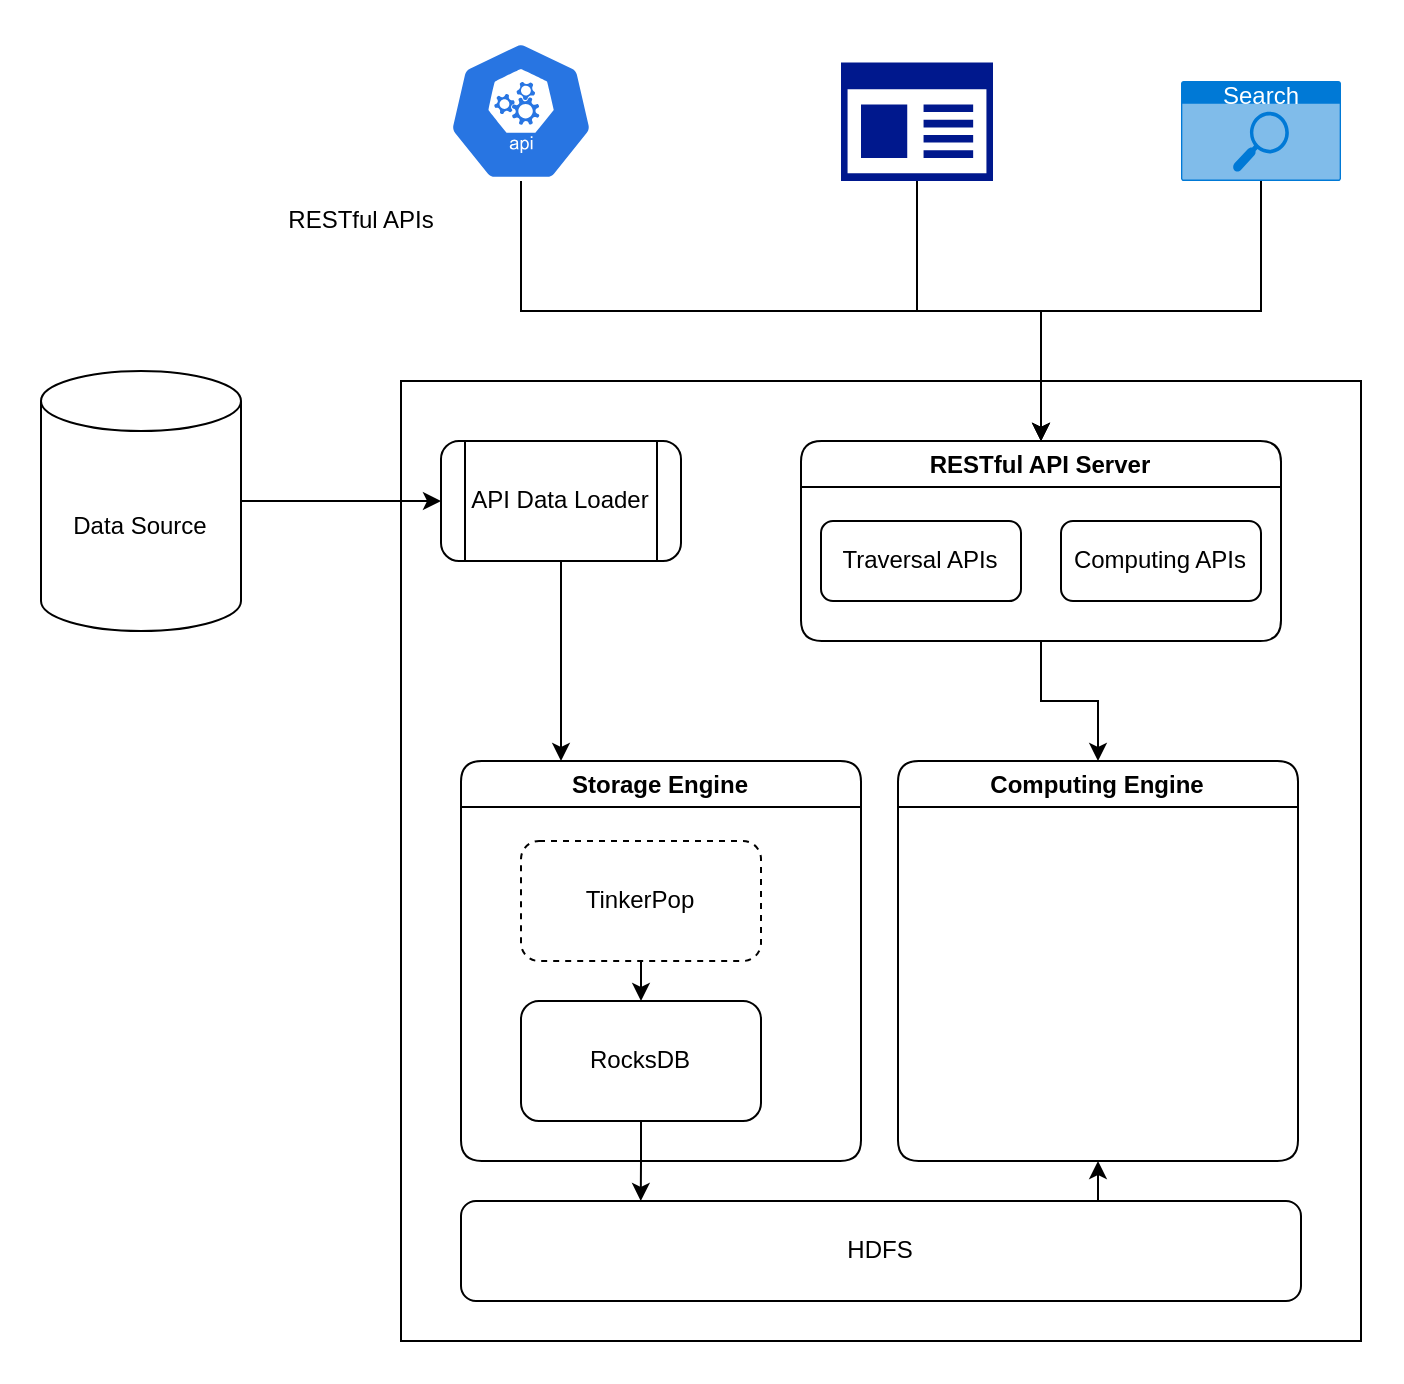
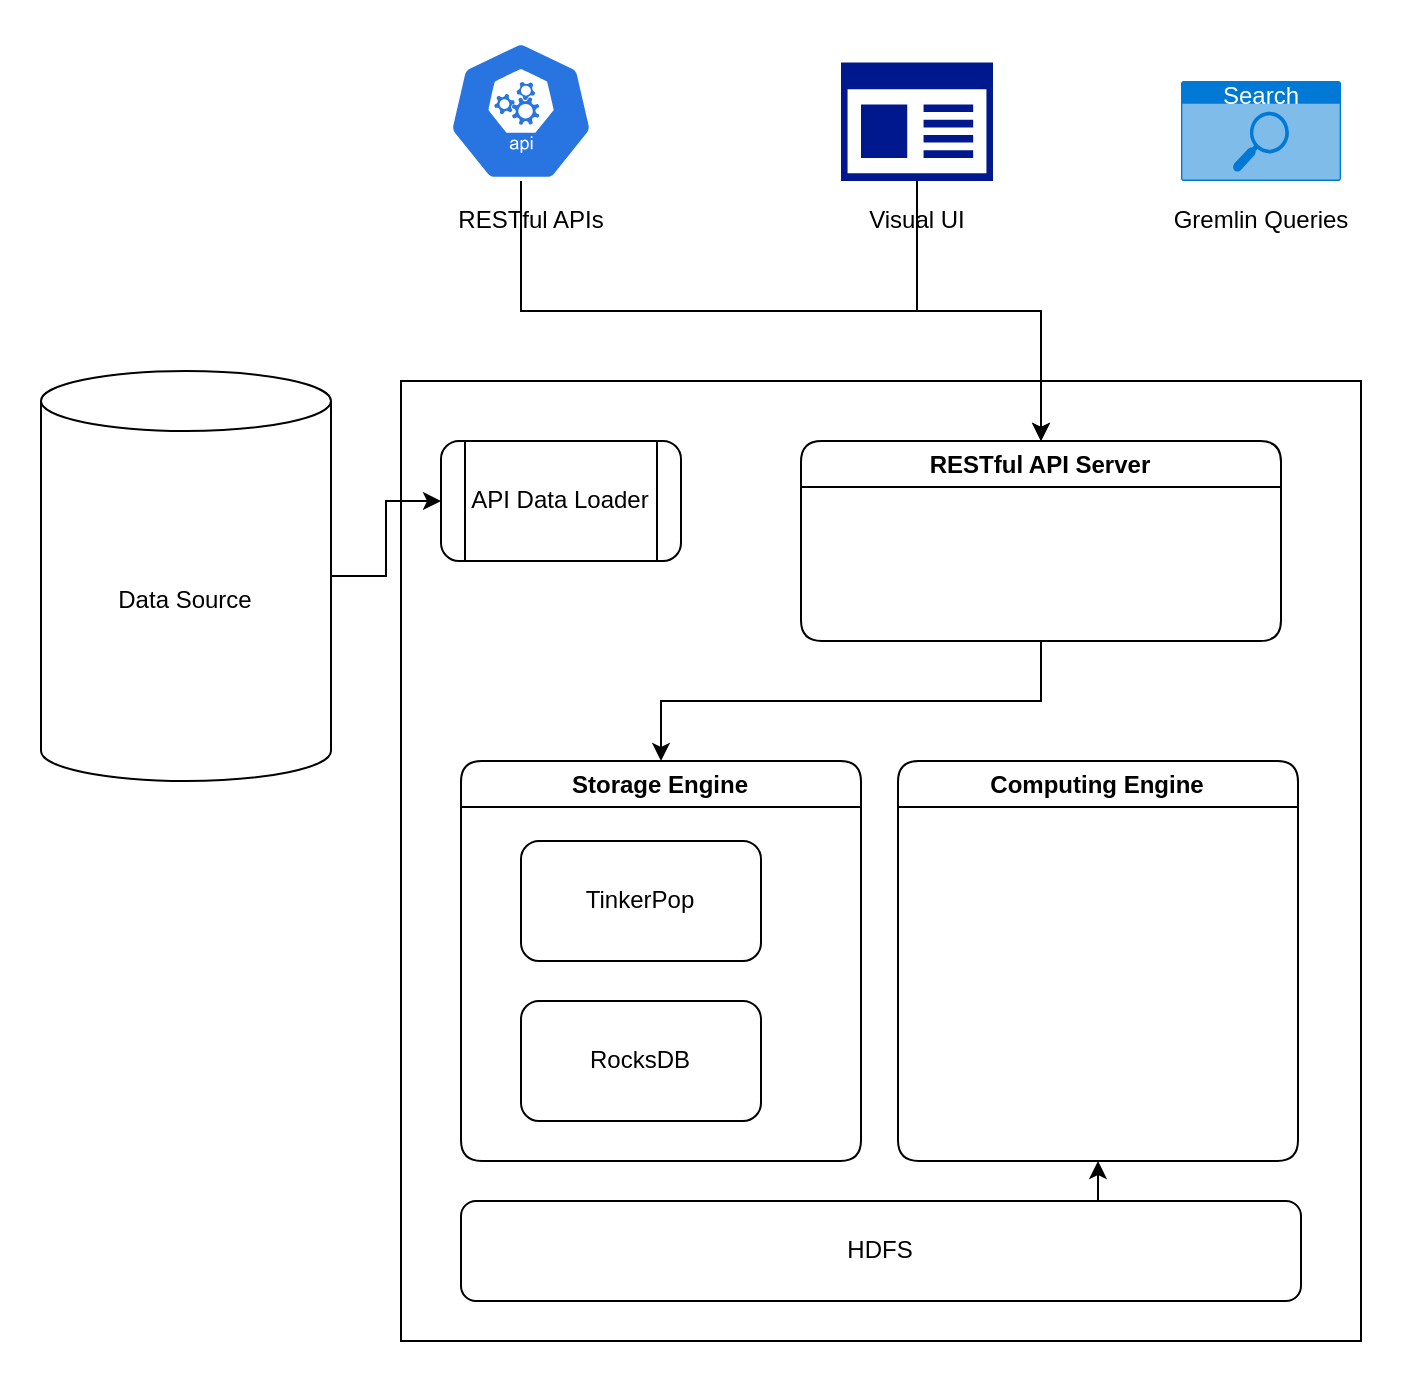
  <mxCell id="0" />
  <mxCell id="1" parent="0" />
- <mxCell id="2" style="edgeStyle=orthogonalEdgeStyle;rounded=0;orthogonalLoop=1;jettySize=auto;html=1;exitX=0.5;exitY=1;exitDx=0;exitDy=0;exitPerimeter=0;entryX=0.5;entryY=0;entryDx=0;entryDy=0;" parent="1" source="3" target="24" edge="1"><mxGeometry relative="1" as="geometry" /></mxCell>
  <mxCell id="3" value="Search" style="html=1;strokeColor=none;fillColor=#0079D6;labelPosition=center;verticalLabelPosition=middle;verticalAlign=top;align=center;fontSize=12;outlineConnect=0;spacingTop=-6;fontColor=#FFFFFF;sketch=0;shape=mxgraph.sitemap.search;rounded=1;shadow=0;glass=0;dashed=1;" parent="1" vertex="1"><mxGeometry x="590" y="40" width="80" height="50" as="geometry" /></mxCell>
  <mxCell id="4" style="edgeStyle=orthogonalEdgeStyle;rounded=0;orthogonalLoop=1;jettySize=auto;html=1;exitX=0.5;exitY=1;exitDx=0;exitDy=0;exitPerimeter=0;" parent="1" source="5" target="24" edge="1"><mxGeometry relative="1" as="geometry" /></mxCell>
  <mxCell id="5" value="" style="sketch=0;html=1;dashed=0;whitespace=wrap;fillColor=#2875E2;strokeColor=#ffffff;points=[[0.005,0.63,0],[0.1,0.2,0],[0.9,0.2,0],[0.5,0,0],[0.995,0.63,0],[0.72,0.99,0],[0.5,1,0],[0.28,0.99,0]];shape=mxgraph.kubernetes.icon;prIcon=api;rounded=1;shadow=0;glass=0;" parent="1" vertex="1"><mxGeometry x="210" y="20" width="100" height="70" as="geometry" /></mxCell>
  <mxCell id="6" value="" style="rounded=0;whiteSpace=wrap;html=1;shadow=0;glass=0;sketch=0;fillColor=none;" parent="1" vertex="1"><mxGeometry x="200" y="190" width="480" height="480" as="geometry" /></mxCell>
  <mxCell id="7" style="edgeStyle=orthogonalEdgeStyle;rounded=0;orthogonalLoop=1;jettySize=auto;html=1;exitX=1;exitY=0.5;exitDx=0;exitDy=0;exitPerimeter=0;entryX=0;entryY=0.5;entryDx=0;entryDy=0;" parent="1" source="8" target="10" edge="1"><mxGeometry relative="1" as="geometry" /></mxCell>
- <mxCell id="8" value="Data Source" style="shape=cylinder3;whiteSpace=wrap;html=1;boundedLbl=1;backgroundOutline=1;size=15;rounded=1;shadow=0;glass=0;sketch=0;fillColor=none;" parent="1" vertex="1"><mxGeometry x="20" y="185" width="100" height="130" as="geometry" /></mxCell>
- <mxCell id="9" style="edgeStyle=orthogonalEdgeStyle;rounded=0;orthogonalLoop=1;jettySize=auto;html=1;exitX=0.5;exitY=1;exitDx=0;exitDy=0;entryX=0.25;entryY=0;entryDx=0;entryDy=0;" parent="1" source="10" target="14" edge="1"><mxGeometry relative="1" as="geometry"><mxPoint x="295" y="370" as="targetPoint" /></mxGeometry></mxCell>
+ <mxCell id="8" value="Data Source" style="shape=cylinder3;whiteSpace=wrap;html=1;boundedLbl=1;backgroundOutline=1;size=15;rounded=1;shadow=0;glass=0;sketch=0;fillColor=none;" parent="1" vertex="1"><mxGeometry x="20" y="185" width="145" height="205" as="geometry" /></mxCell>
  <mxCell id="10" value="API Data Loader" style="shape=process;whiteSpace=wrap;html=1;backgroundOutline=1;rounded=1;shadow=0;glass=0;sketch=0;fillColor=none;" parent="1" vertex="1"><mxGeometry x="220" y="220" width="120" height="60" as="geometry" /></mxCell>
- <mxCell id="11" value="RESTful APIs" style="text;html=1;align=center;verticalAlign=middle;resizable=0;points=[];autosize=1;strokeColor=none;fillColor=none;" parent="1" vertex="1"><mxGeometry x="135" y="100" width="90" height="20" as="geometry" /></mxCell>
+ <mxCell id="11" value="RESTful APIs" style="text;html=1;align=center;verticalAlign=middle;resizable=0;points=[];autosize=1;strokeColor=none;fillColor=none;" parent="1" vertex="1"><mxGeometry x="220" y="100" width="90" height="20" as="geometry" /></mxCell>
+ <mxCell id="12" value="Visual UI" style="text;html=1;align=center;verticalAlign=middle;resizable=0;points=[];autosize=1;strokeColor=none;fillColor=none;" parent="1" vertex="1"><mxGeometry x="428" y="100" width="60" height="20" as="geometry" /></mxCell>
+ <mxCell id="13" value="Gremlin Queries" style="text;html=1;align=center;verticalAlign=middle;resizable=0;points=[];autosize=1;strokeColor=none;fillColor=none;" parent="1" vertex="1"><mxGeometry x="580" y="100" width="100" height="20" as="geometry" /></mxCell>
  <mxCell id="14" value="Storage Engine" style="swimlane;rounded=1;shadow=0;glass=0;sketch=0;fillColor=none;" parent="1" vertex="1"><mxGeometry x="230" y="380" width="200" height="200" as="geometry"><mxRectangle x="60" y="460" width="120" height="23" as="alternateBounds" /></mxGeometry></mxCell>
  <mxCell id="15" value="RocksDB" style="rounded=1;whiteSpace=wrap;html=1;shadow=0;glass=0;sketch=0;fillColor=none;" parent="14" vertex="1"><mxGeometry x="30" y="120" width="120" height="60" as="geometry" /></mxCell>
  <mxCell id="16" value="Computing Engine" style="swimlane;rounded=1;shadow=0;glass=0;sketch=0;fillColor=none;" parent="1" vertex="1"><mxGeometry x="448.5" y="380" width="200" height="200" as="geometry"><mxRectangle x="60" y="460" width="120" height="23" as="alternateBounds" /></mxGeometry></mxCell>
- <mxCell id="17" style="edgeStyle=orthogonalEdgeStyle;rounded=0;orthogonalLoop=1;jettySize=auto;html=1;exitX=0.5;exitY=1;exitDx=0;exitDy=0;entryX=0.5;entryY=0;entryDx=0;entryDy=0;" parent="1" source="18" target="15" edge="1"><mxGeometry relative="1" as="geometry" /></mxCell>
- <mxCell id="18" value="TinkerPop" style="rounded=1;whiteSpace=wrap;html=1;shadow=0;glass=0;sketch=0;fillColor=none;dashed=1;" parent="1" vertex="1"><mxGeometry x="260" y="420" width="120" height="60" as="geometry" /></mxCell>
+ <mxCell id="18" value="TinkerPop" style="rounded=1;whiteSpace=wrap;html=1;shadow=0;glass=0;sketch=0;fillColor=none;" parent="1" vertex="1"><mxGeometry x="260" y="420" width="120" height="60" as="geometry" /></mxCell>
  <mxCell id="19" style="edgeStyle=orthogonalEdgeStyle;rounded=0;orthogonalLoop=1;jettySize=auto;html=1;exitX=0.75;exitY=0;exitDx=0;exitDy=0;entryX=0.5;entryY=1;entryDx=0;entryDy=0;" parent="1" source="20" target="16" edge="1"><mxGeometry relative="1" as="geometry" /></mxCell>
  <mxCell id="20" value="HDFS" style="rounded=1;whiteSpace=wrap;html=1;shadow=0;glass=0;sketch=0;fillColor=none;" parent="1" vertex="1"><mxGeometry x="230" y="600" width="420" height="50" as="geometry" /></mxCell>
- <mxCell id="21" style="edgeStyle=orthogonalEdgeStyle;rounded=0;orthogonalLoop=1;jettySize=auto;html=1;exitX=0.5;exitY=1;exitDx=0;exitDy=0;entryX=0.214;entryY=0;entryDx=0;entryDy=0;entryPerimeter=0;" parent="1" source="15" target="20" edge="1"><mxGeometry relative="1" as="geometry" /></mxCell>
- <mxCell id="23" style="edgeStyle=orthogonalEdgeStyle;rounded=0;orthogonalLoop=1;jettySize=auto;html=1;exitX=0.5;exitY=1;exitDx=0;exitDy=0;" parent="1" source="24" target="16" edge="1"><mxGeometry relative="1" as="geometry" /></mxCell>
+ <mxCell id="22" style="edgeStyle=orthogonalEdgeStyle;rounded=0;orthogonalLoop=1;jettySize=auto;html=1;exitX=0.5;exitY=1;exitDx=0;exitDy=0;entryX=0.5;entryY=0;entryDx=0;entryDy=0;" parent="1" source="24" target="14" edge="1"><mxGeometry relative="1" as="geometry" /></mxCell>
  <mxCell id="24" value="RESTful API Server" style="swimlane;rounded=1;shadow=0;glass=0;sketch=0;fillColor=none;" parent="1" vertex="1"><mxGeometry x="400" y="220" width="240" height="100" as="geometry" /></mxCell>
- <mxCell id="25" value="Traversal APIs" style="rounded=1;whiteSpace=wrap;html=1;shadow=0;glass=0;sketch=0;fillColor=none;" parent="24" vertex="1"><mxGeometry x="10" y="40" width="100" height="40" as="geometry" /></mxCell>
- <mxCell id="26" value="Computing APIs" style="rounded=1;whiteSpace=wrap;html=1;shadow=0;glass=0;sketch=0;fillColor=none;" parent="1" vertex="1"><mxGeometry x="530" y="260" width="100" height="40" as="geometry" /></mxCell>
  <mxCell id="27" style="edgeStyle=orthogonalEdgeStyle;rounded=0;orthogonalLoop=1;jettySize=auto;html=1;exitX=0.5;exitY=1;exitDx=0;exitDy=0;exitPerimeter=0;entryX=0.5;entryY=0;entryDx=0;entryDy=0;" parent="1" source="28" target="24" edge="1"><mxGeometry relative="1" as="geometry"><mxPoint x="572" y="220" as="targetPoint" /></mxGeometry></mxCell>
  <mxCell id="28" value="" style="sketch=0;aspect=fixed;pointerEvents=1;shadow=0;dashed=0;html=1;strokeColor=none;labelPosition=center;verticalLabelPosition=bottom;verticalAlign=top;align=center;fillColor=#00188D;shape=mxgraph.mscae.enterprise.app_generic;rounded=1;glass=0;" parent="1" vertex="1"><mxGeometry x="420" y="30.72" width="76" height="59.28" as="geometry" /></mxCell>
